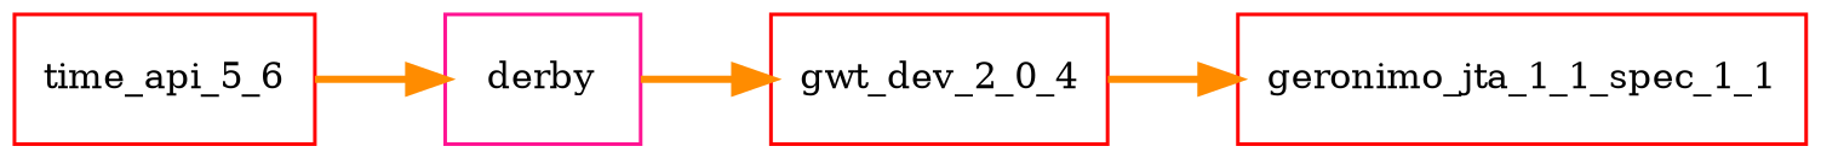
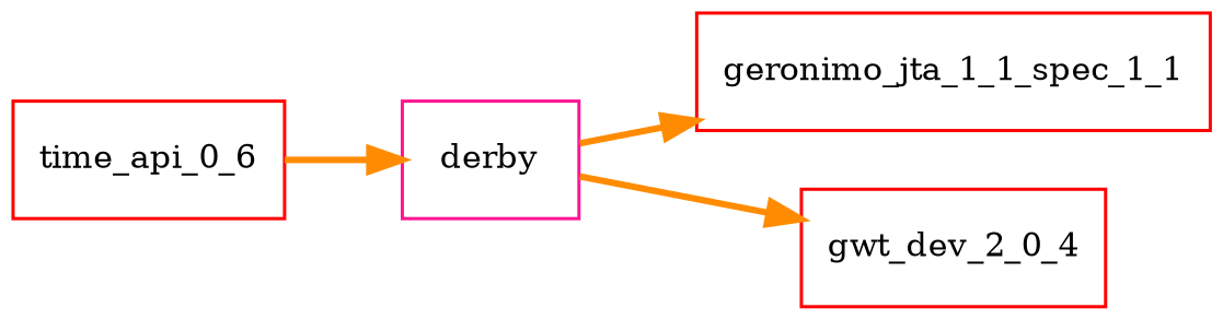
  digraph {
    rankdir=LR
    node [color=red fontsize=10.0 shape=box]
    edge [color=darkorange style=bold]
    derby [color=deeppink]
    geronimo_jta_1_1_spec_1_1
    gwt_dev_2_0_4
-   time_api_0_6 [label=time_api_5_6]
-   gwt_dev_2_0_4 -> geronimo_jta_1_1_spec_1_1
+   time_api_0_6
+   derby -> geronimo_jta_1_1_spec_1_1
    derby -> gwt_dev_2_0_4
    time_api_0_6 -> derby
  }
